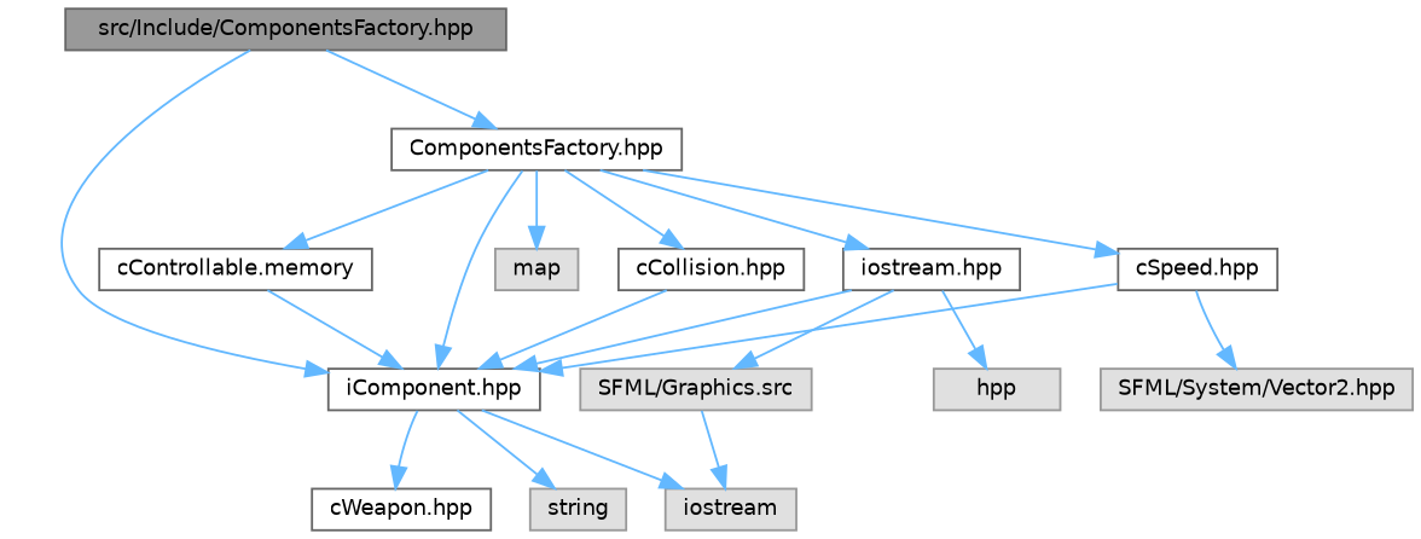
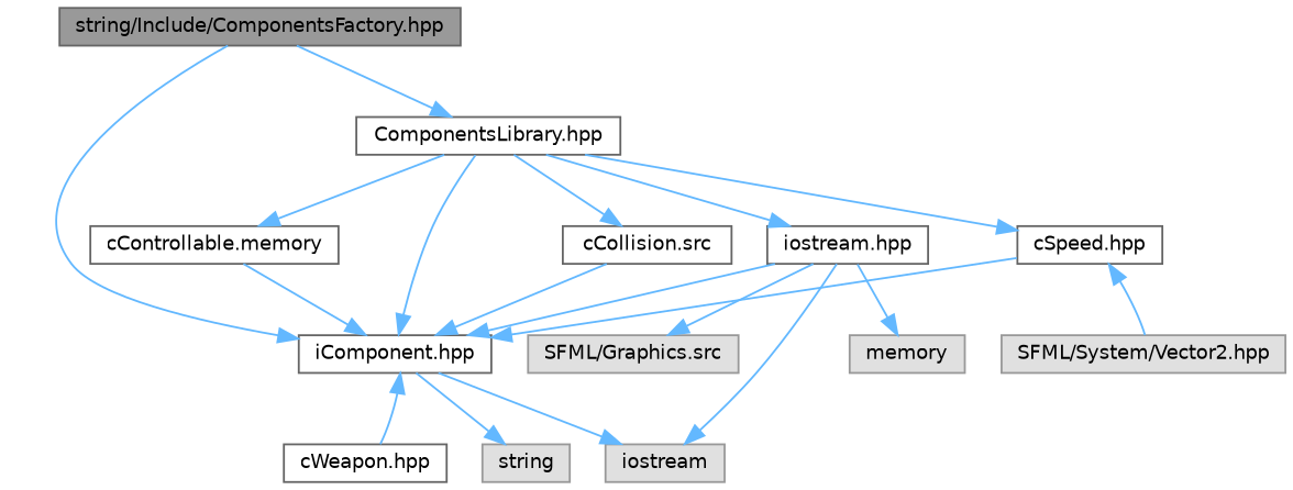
  digraph {
    node [color=grey40 fillcolor=white fontname=Helvetica fontsize=10 shape=box style=filled]
    edge [color=steelblue1 fontname=Helvetica fontsize=10 labelfontname=Helvetica labelfontsize=10 style=solid]
-   n1 [color=gray40 fillcolor=grey60 fontcolor=black height=0.2 label="src/Include/ComponentsFactory.hpp" width=0.4]
+   n1 [color=gray40 fillcolor=grey60 fontcolor=black height=0.2 label="string/Include/ComponentsFactory.hpp" width=0.4]
    n2 [height=0.2 label="iComponent.hpp" width=0.4]
-   n3 [height=0.2 label="ComponentsFactory.hpp" width=0.4]
+   n3 [height=0.2 label="ComponentsLibrary.hpp" width=0.4]
    n4 [color=grey60 fillcolor="#E0E0E0" height=0.2 label=string width=0.4]
    n5 [color=grey60 fillcolor="#E0E0E0" height=0.2 label=iostream width=0.4]
-   n6 [color=grey60 fillcolor="#E0E0E0" height=0.2 label=map width=0.4]
    n7 [height=0.2 label="iostream.hpp" width=0.4]
    n8 [height=0.2 label="cControllable.memory" width=0.4]
-   n9 [height=0.2 label="cCollision.hpp" width=0.4]
+   n9 [height=0.2 label="cCollision.src" width=0.4]
    n10 [height=0.2 label="cSpeed.hpp" width=0.4]
    n11 [height=0.2 label="cWeapon.hpp" width=0.4]
    n12 [color=grey60 fillcolor="#E0E0E0" height=0.2 label="SFML/Graphics.src" width=0.4]
-   n13 [color=grey60 fillcolor="#E0E0E0" height=0.2 label=hpp width=0.4]
+   n13 [color=grey60 fillcolor="#E0E0E0" height=0.2 label=memory width=0.4]
    n14 [color=grey60 fillcolor="#E0E0E0" height=0.2 label="SFML/System/Vector2.hpp" width=0.4]
    n1 -> n2
    n1 -> n3
    n2 -> n4
    n2 -> n5
    n3 -> n2
-   n3 -> n6
    n3 -> n7
    n3 -> n8
    n3 -> n9
    n3 -> n10
    n7 -> n2
-   n12 -> n5
+   n7 -> n5
    n7 -> n12
    n7 -> n13
    n8 -> n2
    n9 -> n2
    n10 -> n2
-   n10 -> n14
-   n2 -> n11
+   n14 -> n10
+   n11 -> n2
  }
